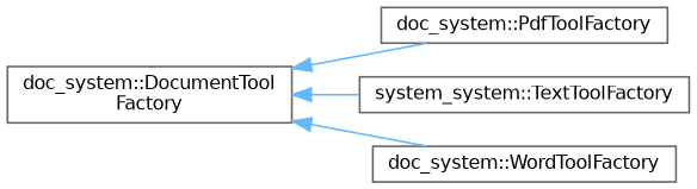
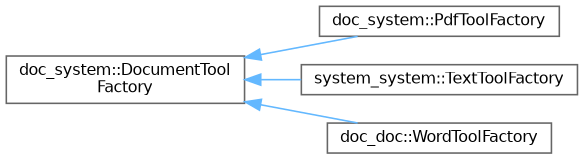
  digraph {
    rankdir=LR
    node [color=grey40 fillcolor=white fontname=Helvetica fontsize=10 shape=box style=filled]
    edge [color=steelblue1 dir=back fontname=Helvetica fontsize=10 labelfontname=Helvetica labelfontsize=10 style=solid]
    n1 [height=0.2 label="doc_system::DocumentTool\lFactory" width=0.4]
    n2 [height=0.2 label="doc_system::PdfToolFactory" width=0.4]
    n3 [height=0.2 label="system_system::TextToolFactory" width=0.4]
-   n4 [height=0.2 label="doc_system::WordToolFactory" width=0.4]
+   n4 [height=0.2 label="doc_doc::WordToolFactory" width=0.4]
    n1 -> n2
    n1 -> n3
    n1 -> n4
  }
